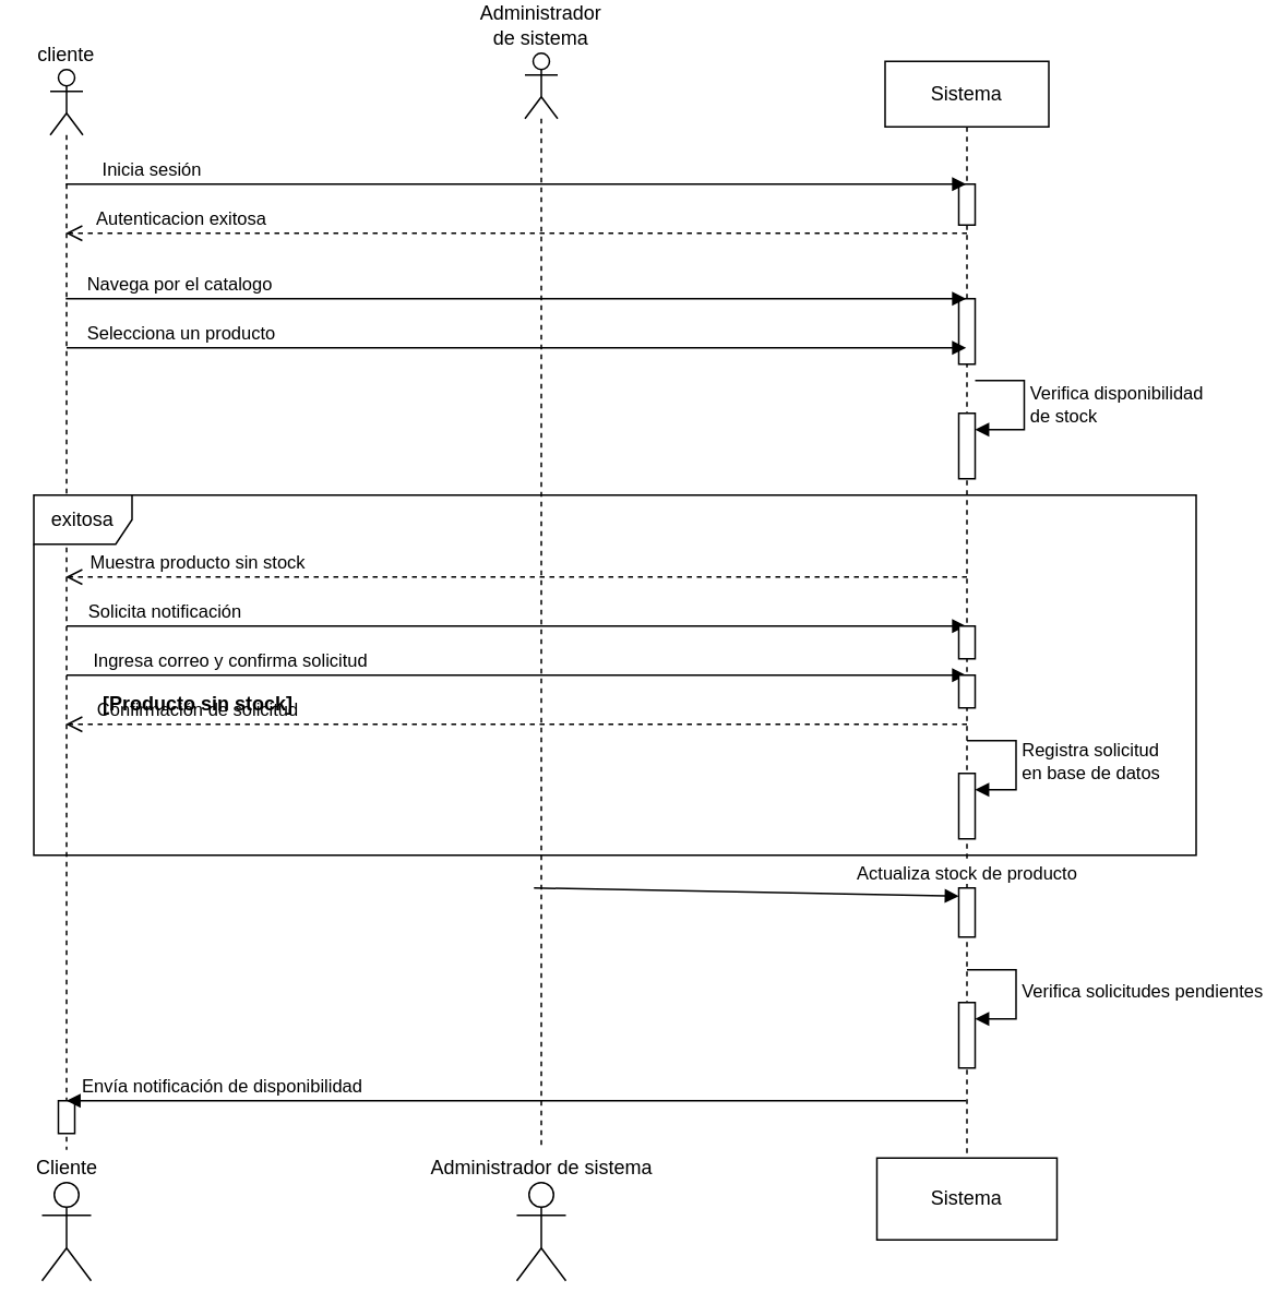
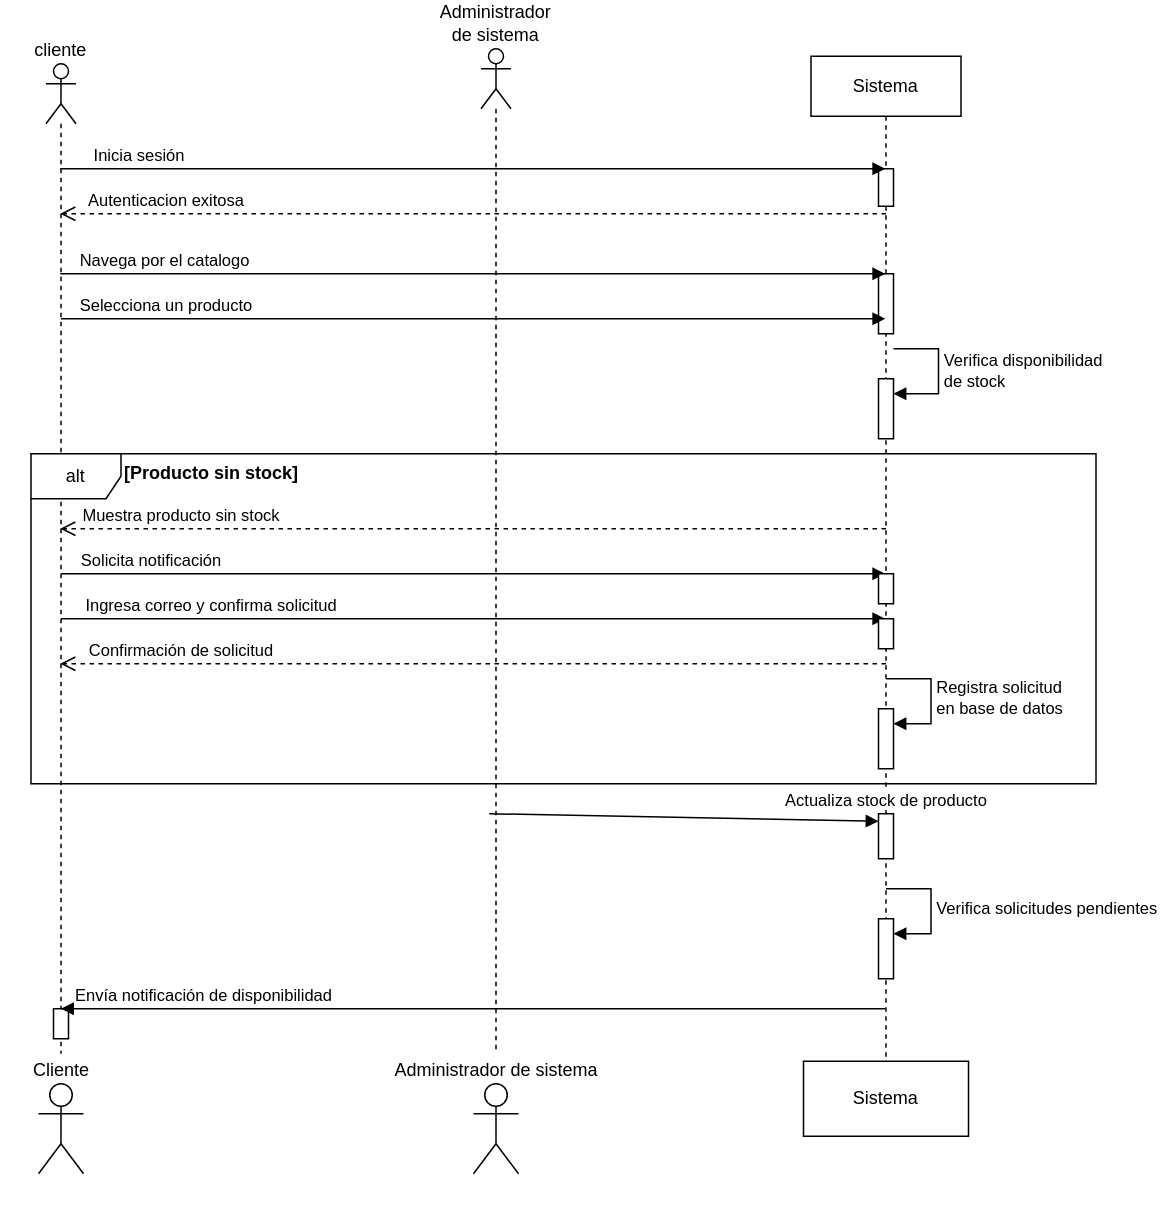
  <mxCell id="0" />
  <mxCell id="1" parent="0" />
  <mxCell id="2" value="cliente" style="shape=umlLifeline;perimeter=lifelinePerimeter;whiteSpace=wrap;html=1;container=1;dropTarget=0;collapsible=0;recursiveResize=0;outlineConnect=0;portConstraint=eastwest;newEdgeStyle={&quot;curved&quot;:0,&quot;rounded&quot;:0};participant=umlActor;labelPosition=center;verticalLabelPosition=top;align=center;verticalAlign=bottom;" vertex="1" parent="1"><mxGeometry x="30" y="30" width="20" height="660" as="geometry" /></mxCell>
  <mxCell id="3" value="" style="html=1;points=[[0,0,0,0,5],[0,1,0,0,-5],[1,0,0,0,5],[1,1,0,0,-5]];perimeter=orthogonalPerimeter;outlineConnect=0;targetShapes=umlLifeline;portConstraint=eastwest;newEdgeStyle={&quot;curved&quot;:0,&quot;rounded&quot;:0};" vertex="1" parent="2"><mxGeometry x="5" y="630" width="10" height="20" as="geometry" /></mxCell>
  <mxCell id="4" value="Administrador de sistema" style="shape=umlLifeline;perimeter=lifelinePerimeter;whiteSpace=wrap;html=1;container=1;dropTarget=0;collapsible=0;recursiveResize=0;outlineConnect=0;portConstraint=eastwest;newEdgeStyle={&quot;curved&quot;:0,&quot;rounded&quot;:0};participant=umlActor;labelPosition=center;verticalLabelPosition=top;align=center;verticalAlign=bottom;" vertex="1" parent="1"><mxGeometry x="320" y="20" width="20" height="670" as="geometry" /></mxCell>
  <mxCell id="5" value="Sistema" style="shape=umlLifeline;perimeter=lifelinePerimeter;whiteSpace=wrap;html=1;container=1;dropTarget=0;collapsible=0;recursiveResize=0;outlineConnect=0;portConstraint=eastwest;newEdgeStyle={&quot;curved&quot;:0,&quot;rounded&quot;:0};" vertex="1" parent="1"><mxGeometry x="540" y="25" width="100" height="670" as="geometry" /></mxCell>
  <mxCell id="6" value="" style="html=1;points=[[0,0,0,0,5],[0,1,0,0,-5],[1,0,0,0,5],[1,1,0,0,-5]];perimeter=orthogonalPerimeter;outlineConnect=0;targetShapes=umlLifeline;portConstraint=eastwest;newEdgeStyle={&quot;curved&quot;:0,&quot;rounded&quot;:0};" vertex="1" parent="5"><mxGeometry x="45" y="215" width="10" height="40" as="geometry" /></mxCell>
  <mxCell id="7" value="Verifica disponibilidad&amp;nbsp;&lt;div&gt;de stock&lt;/div&gt;" style="html=1;align=left;spacingLeft=2;endArrow=block;rounded=0;edgeStyle=orthogonalEdgeStyle;curved=0;rounded=0;" edge="1" parent="5" target="6"><mxGeometry relative="1" as="geometry"><mxPoint x="55" y="195" as="sourcePoint" /><Array as="points"><mxPoint x="85" y="225" /></Array></mxGeometry></mxCell>
  <mxCell id="8" value="" style="html=1;points=[[0,0,0,0,5],[0,1,0,0,-5],[1,0,0,0,5],[1,1,0,0,-5]];perimeter=orthogonalPerimeter;outlineConnect=0;targetShapes=umlLifeline;portConstraint=eastwest;newEdgeStyle={&quot;curved&quot;:0,&quot;rounded&quot;:0};" vertex="1" parent="5"><mxGeometry x="45" y="575" width="10" height="40" as="geometry" /></mxCell>
  <mxCell id="9" value="" style="html=1;points=[[0,0,0,0,5],[0,1,0,0,-5],[1,0,0,0,5],[1,1,0,0,-5]];perimeter=orthogonalPerimeter;outlineConnect=0;targetShapes=umlLifeline;portConstraint=eastwest;newEdgeStyle={&quot;curved&quot;:0,&quot;rounded&quot;:0};" vertex="1" parent="5"><mxGeometry x="45" y="75" width="10" height="25" as="geometry" /></mxCell>
  <mxCell id="10" value="" style="html=1;points=[[0,0,0,0,5],[0,1,0,0,-5],[1,0,0,0,5],[1,1,0,0,-5]];perimeter=orthogonalPerimeter;outlineConnect=0;targetShapes=umlLifeline;portConstraint=eastwest;newEdgeStyle={&quot;curved&quot;:0,&quot;rounded&quot;:0};" vertex="1" parent="5"><mxGeometry x="45" y="145" width="10" height="40" as="geometry" /></mxCell>
  <mxCell id="11" value="Inicia sesión" style="html=1;verticalAlign=bottom;endArrow=block;curved=0;rounded=0;" edge="1" parent="1"><mxGeometry x="-0.816" width="80" relative="1" as="geometry"><mxPoint x="39.5" y="100" as="sourcePoint" /><mxPoint x="589.5" y="100" as="targetPoint" /><mxPoint x="1" as="offset" /></mxGeometry></mxCell>
  <mxCell id="12" value="Autenticacion exitosa" style="html=1;verticalAlign=bottom;endArrow=open;dashed=1;endSize=8;curved=0;rounded=0;" edge="1" parent="1" target="2"><mxGeometry x="0.744" relative="1" as="geometry"><mxPoint x="590" y="130" as="sourcePoint" /><mxPoint x="510" y="130" as="targetPoint" /><mxPoint as="offset" /></mxGeometry></mxCell>
  <mxCell id="13" value="Navega por el catalogo" style="html=1;verticalAlign=bottom;endArrow=block;curved=0;rounded=0;" edge="1" parent="1"><mxGeometry x="-0.744" width="80" relative="1" as="geometry"><mxPoint x="39.5" y="170" as="sourcePoint" /><mxPoint x="589.5" y="170" as="targetPoint" /><mxPoint as="offset" /></mxGeometry></mxCell>
  <mxCell id="14" value="Selecciona un producto" style="html=1;verticalAlign=bottom;endArrow=block;curved=0;rounded=0;" edge="1" parent="1"><mxGeometry x="-0.745" width="80" relative="1" as="geometry"><mxPoint x="40" y="200" as="sourcePoint" /><mxPoint x="589.5" y="200" as="targetPoint" /><mxPoint as="offset" /></mxGeometry></mxCell>
- <mxCell id="15" value="exitosa" style="shape=umlFrame;whiteSpace=wrap;html=1;pointerEvents=0;" vertex="1" parent="1"><mxGeometry x="20" y="290" width="710" height="220" as="geometry" /></mxCell>
+ <mxCell id="15" value="alt" style="shape=umlFrame;whiteSpace=wrap;html=1;pointerEvents=0;" vertex="1" parent="1"><mxGeometry x="20" y="290" width="710" height="220" as="geometry" /></mxCell>
  <mxCell id="16" value="Muestra producto sin stock" style="html=1;verticalAlign=bottom;endArrow=open;dashed=1;endSize=8;curved=0;rounded=0;" edge="1" parent="1" target="2"><mxGeometry x="0.708" relative="1" as="geometry"><mxPoint x="590" y="340" as="sourcePoint" /><mxPoint x="530" y="340" as="targetPoint" /><mxPoint as="offset" /></mxGeometry></mxCell>
  <mxCell id="17" value="Solicita notificación" style="html=1;verticalAlign=bottom;endArrow=block;curved=0;rounded=0;" edge="1" parent="1" target="5"><mxGeometry x="-0.782" width="80" relative="1" as="geometry"><mxPoint x="40" y="370" as="sourcePoint" /><mxPoint x="120" y="370" as="targetPoint" /><mxPoint as="offset" /></mxGeometry></mxCell>
  <mxCell id="18" value="Ingresa correo y confirma solicitud" style="html=1;verticalAlign=bottom;endArrow=block;curved=0;rounded=0;" edge="1" parent="1" target="5"><mxGeometry x="-0.636" width="80" relative="1" as="geometry"><mxPoint x="40" y="400" as="sourcePoint" /><mxPoint x="120" y="400" as="targetPoint" /><mxPoint as="offset" /></mxGeometry></mxCell>
  <mxCell id="19" value="Confirmación de solicitud" style="html=1;verticalAlign=bottom;endArrow=open;dashed=1;endSize=8;curved=0;rounded=0;" edge="1" parent="1" target="2"><mxGeometry x="0.708" relative="1" as="geometry"><mxPoint x="590" y="430" as="sourcePoint" /><mxPoint x="510" y="430" as="targetPoint" /><mxPoint as="offset" /></mxGeometry></mxCell>
  <mxCell id="20" value="" style="html=1;points=[[0,0,0,0,5],[0,1,0,0,-5],[1,0,0,0,5],[1,1,0,0,-5]];perimeter=orthogonalPerimeter;outlineConnect=0;targetShapes=umlLifeline;portConstraint=eastwest;newEdgeStyle={&quot;curved&quot;:0,&quot;rounded&quot;:0};" vertex="1" parent="1"><mxGeometry x="585" y="460" width="10" height="40" as="geometry" /></mxCell>
  <mxCell id="21" value="Registra solicitud&amp;nbsp;&lt;div&gt;e&lt;span style=&quot;background-color: light-dark(#ffffff, var(--ge-dark-color, #121212)); color: light-dark(rgb(0, 0, 0), rgb(255, 255, 255));&quot;&gt;n base de datos&lt;/span&gt;&lt;/div&gt;" style="html=1;align=left;spacingLeft=2;endArrow=block;rounded=0;edgeStyle=orthogonalEdgeStyle;curved=0;rounded=0;" edge="1" parent="1"><mxGeometry relative="1" as="geometry"><mxPoint x="590" y="440" as="sourcePoint" /><Array as="points"><mxPoint x="620" y="470" /></Array><mxPoint x="595" y="470" as="targetPoint" /></mxGeometry></mxCell>
  <mxCell id="22" value="Actualiza stock de producto" style="html=1;verticalAlign=bottom;endArrow=block;curved=0;rounded=0;entryX=0.5;entryY=0.754;entryDx=0;entryDy=0;entryPerimeter=0;" edge="1" parent="1" target="5" source="32"><mxGeometry x="-0.349" width="80" relative="1" as="geometry"><mxPoint x="325.5" y="530" as="sourcePoint" /><mxPoint x="585" y="530" as="targetPoint" /><mxPoint as="offset" /></mxGeometry></mxCell>
  <mxCell id="23" value="Verifica solicitudes pendientes" style="html=1;align=left;spacingLeft=2;endArrow=block;rounded=0;edgeStyle=orthogonalEdgeStyle;curved=0;rounded=0;" edge="1" parent="1"><mxGeometry relative="1" as="geometry"><mxPoint x="590" y="580" as="sourcePoint" /><Array as="points"><mxPoint x="620" y="610" /></Array><mxPoint x="595" y="610" as="targetPoint" /></mxGeometry></mxCell>
  <mxCell id="24" value="Envía notificación de disponibilidad" style="html=1;verticalAlign=bottom;endArrow=block;curved=0;rounded=0;" edge="1" parent="1" source="5"><mxGeometry x="0.657" width="80" relative="1" as="geometry"><mxPoint x="585" y="660" as="sourcePoint" /><mxPoint x="40" y="660" as="targetPoint" /><mxPoint as="offset" /></mxGeometry></mxCell>
  <mxCell id="25" value="Cliente" style="shape=umlActor;verticalLabelPosition=top;verticalAlign=bottom;html=1;labelPosition=center;align=center;" vertex="1" parent="1"><mxGeometry x="25" y="710" width="30" height="60" as="geometry" /></mxCell>
  <mxCell id="26" value="Administrador de sistema" style="shape=umlActor;verticalLabelPosition=top;verticalAlign=bottom;html=1;labelPosition=center;align=center;" vertex="1" parent="1"><mxGeometry x="315" y="710" width="30" height="60" as="geometry" /></mxCell>
  <mxCell id="27" value="Sistema" style="html=1;whiteSpace=wrap;" vertex="1" parent="1"><mxGeometry x="535" y="695" width="110" height="50" as="geometry" /></mxCell>
- <mxCell id="28" value="[Producto sin stock]" style="text;align=center;fontStyle=1;verticalAlign=middle;spacingLeft=3;spacingRight=3;strokeColor=none;rotatable=0;points=[[0,0.5],[1,0.5]];portConstraint=eastwest;html=1;" vertex="1" parent="1"><mxGeometry x="80" y="405" width="80" height="26" as="geometry" /></mxCell>
+ <mxCell id="28" value="[Producto sin stock]" style="text;align=center;fontStyle=1;verticalAlign=middle;spacingLeft=3;spacingRight=3;strokeColor=none;rotatable=0;points=[[0,0.5],[1,0.5]];portConstraint=eastwest;html=1;" vertex="1" parent="1"><mxGeometry x="100" y="290" width="80" height="26" as="geometry" /></mxCell>
  <mxCell id="29" value="" style="html=1;points=[[0,0,0,0,5],[0,1,0,0,-5],[1,0,0,0,5],[1,1,0,0,-5]];perimeter=orthogonalPerimeter;outlineConnect=0;targetShapes=umlLifeline;portConstraint=eastwest;newEdgeStyle={&quot;curved&quot;:0,&quot;rounded&quot;:0};" vertex="1" parent="1"><mxGeometry x="585" y="370" width="10" height="20" as="geometry" /></mxCell>
  <mxCell id="30" value="" style="html=1;points=[[0,0,0,0,5],[0,1,0,0,-5],[1,0,0,0,5],[1,1,0,0,-5]];perimeter=orthogonalPerimeter;outlineConnect=0;targetShapes=umlLifeline;portConstraint=eastwest;newEdgeStyle={&quot;curved&quot;:0,&quot;rounded&quot;:0};" vertex="1" parent="1"><mxGeometry x="585" y="400" width="10" height="20" as="geometry" /></mxCell>
  <mxCell id="31" value="" style="html=1;verticalAlign=bottom;endArrow=block;curved=0;rounded=0;entryX=0;entryY=0;entryDx=0;entryDy=5;entryPerimeter=0;" edge="1" parent="1" target="32"><mxGeometry x="-0.349" width="80" relative="1" as="geometry"><mxPoint x="325.5" y="530" as="sourcePoint" /><mxPoint x="590" y="530" as="targetPoint" /><mxPoint as="offset" /></mxGeometry></mxCell>
  <mxCell id="32" value="" style="html=1;points=[[0,0,0,0,5],[0,1,0,0,-5],[1,0,0,0,5],[1,1,0,0,-5]];perimeter=orthogonalPerimeter;outlineConnect=0;targetShapes=umlLifeline;portConstraint=eastwest;newEdgeStyle={&quot;curved&quot;:0,&quot;rounded&quot;:0};" vertex="1" parent="1"><mxGeometry x="585" y="530" width="10" height="30" as="geometry" /></mxCell>
